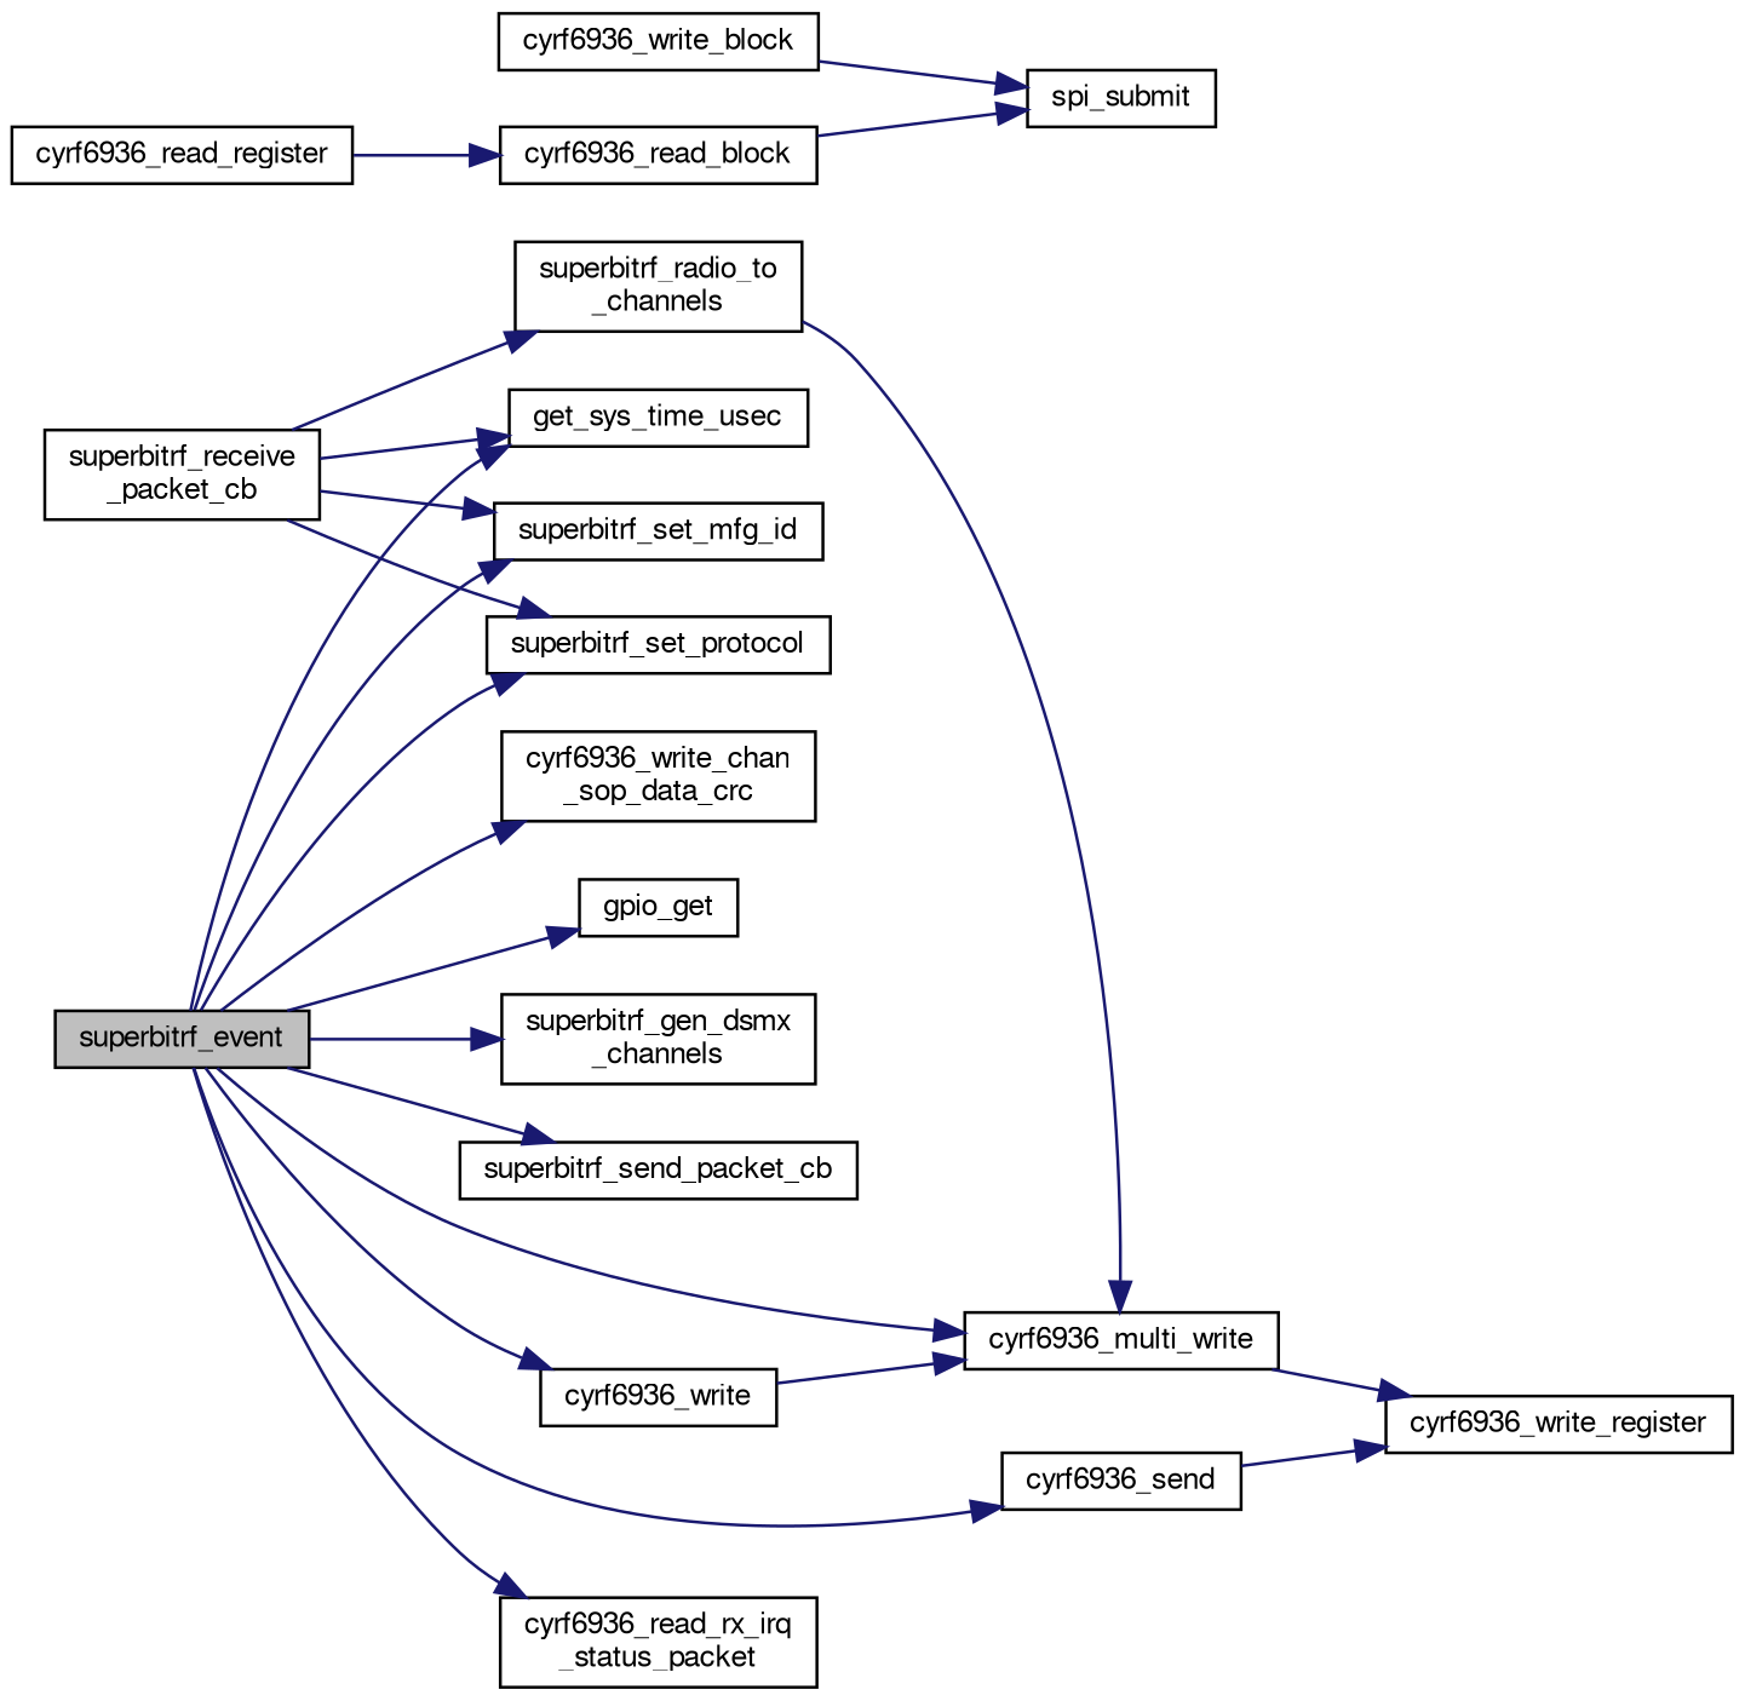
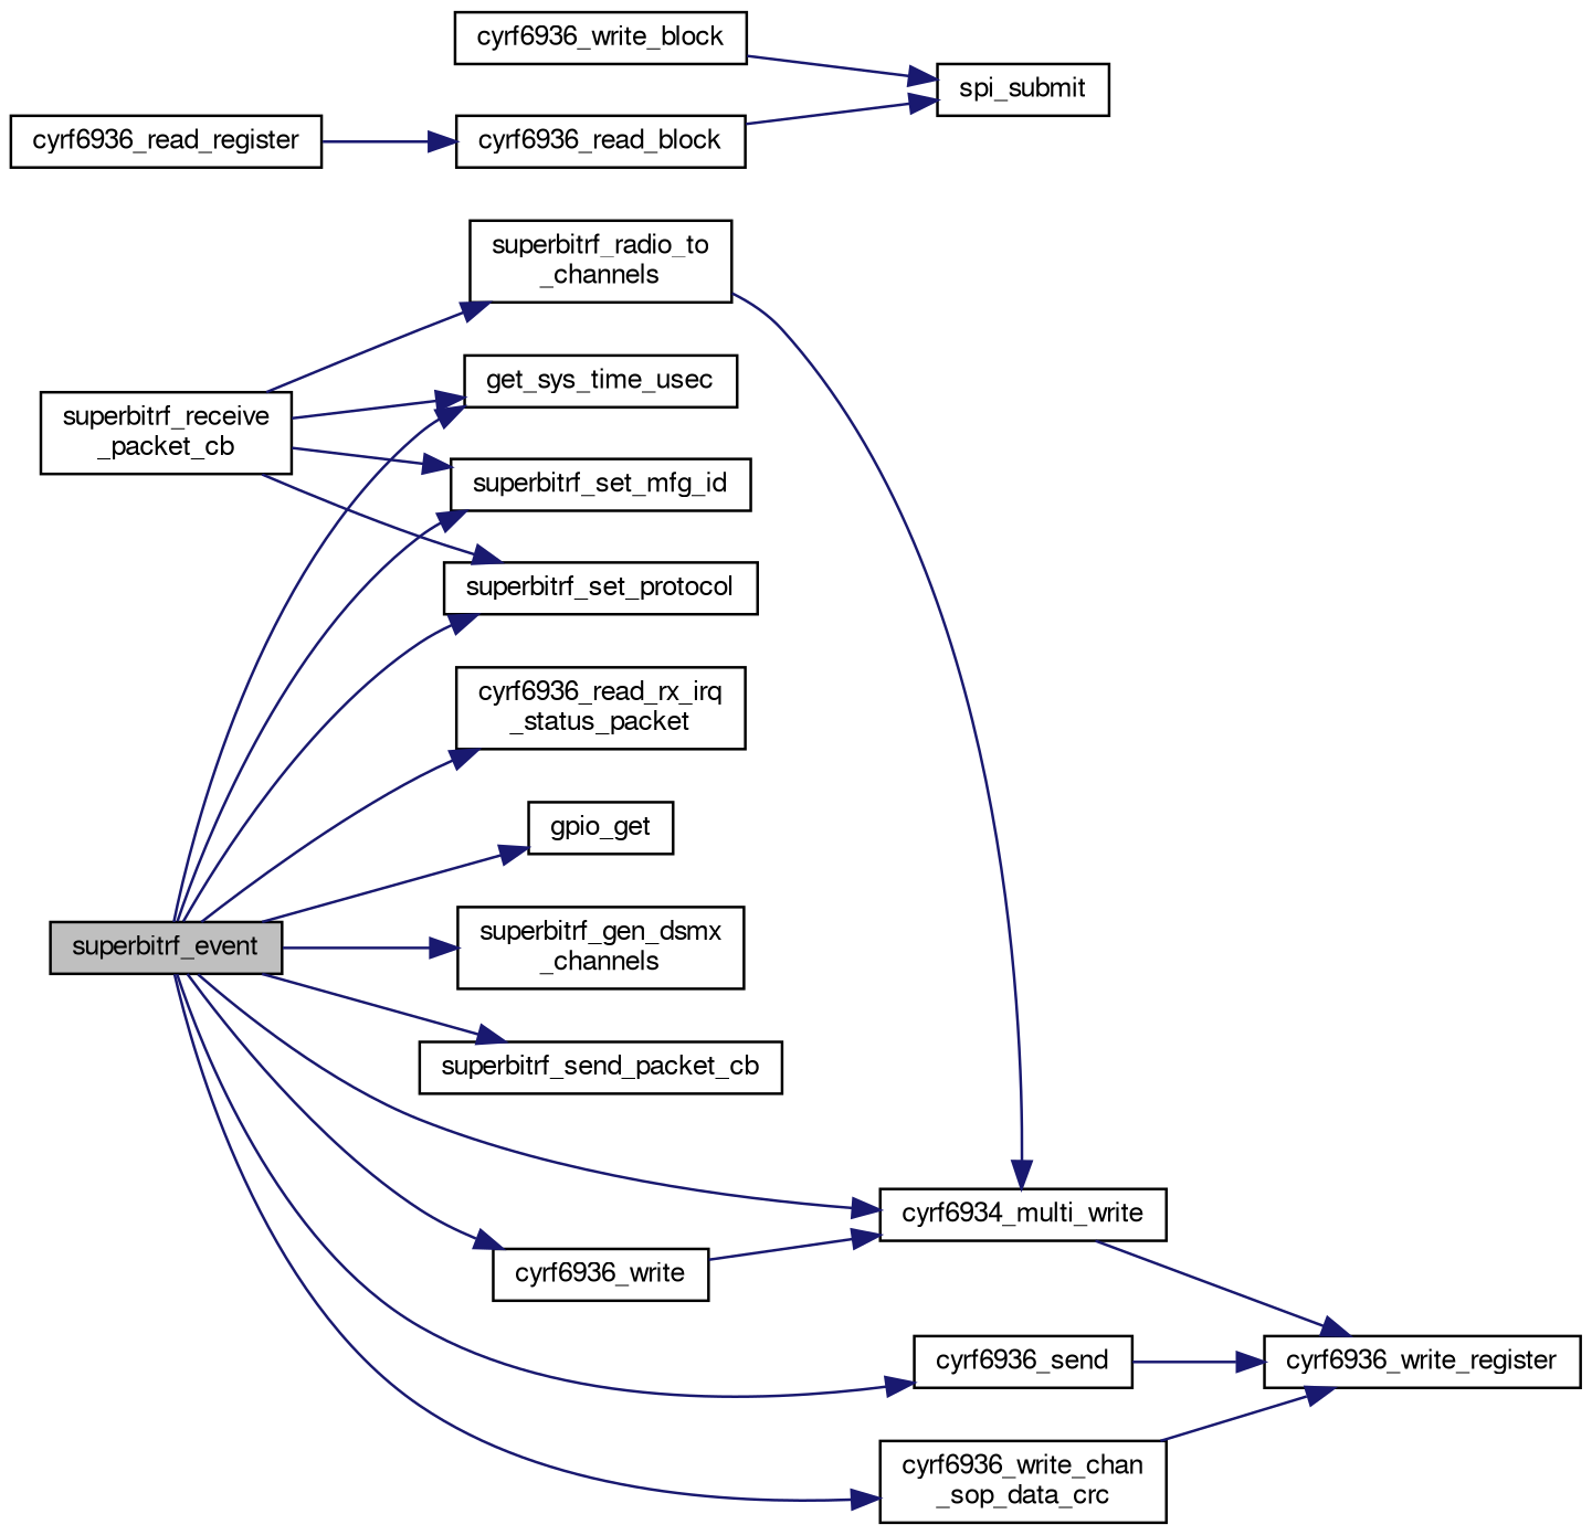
  digraph {
    rankdir=LR
    node [color=black fillcolor=white fontname=FreeSans fontsize=10 shape=record style=filled]
    edge [color=midnightblue fontname=FreeSans fontsize=10 labelfontname=FreeSans labelfontsize=10 style=solid]
    n1 [fillcolor=grey75 fontcolor=black height=0.2 label=superbitrf_event width=0.4]
-   n2 [height=0.2 label=cyrf6936_multi_write width=0.4]
+   n2 [height=0.2 label=cyrf6934_multi_write width=0.4]
    n3 [height=0.2 label="cyrf6936_read_rx_irq\l_status_packet" width=0.4]
    n4 [height=0.2 label=cyrf6936_send width=0.4]
    n5 [height=0.2 label=cyrf6936_write width=0.4]
    n6 [height=0.2 label="cyrf6936_write_chan\l_sop_data_crc" width=0.4]
    n7 [height=0.2 label=get_sys_time_usec width=0.4]
    n8 [height=0.2 label=gpio_get width=0.4]
    n9 [height=0.2 label="superbitrf_gen_dsmx\l_channels" width=0.4]
    n10 [height=0.2 label=superbitrf_set_mfg_id width=0.4]
    n11 [height=0.2 label=superbitrf_set_protocol width=0.4]
    n12 [height=0.2 label=superbitrf_send_packet_cb width=0.4]
    n13 [height=0.2 label=cyrf6936_write_register width=0.4]
    n14 [height=0.2 label="superbitrf_receive\l_packet_cb" width=0.4]
    n15 [height=0.2 label="superbitrf_radio_to\l_channels" width=0.4]
    n16 [height=0.2 label=cyrf6936_write_block width=0.4]
    n17 [height=0.2 label=spi_submit width=0.4]
    n18 [height=0.2 label=cyrf6936_read_register width=0.4]
    n19 [height=0.2 label=cyrf6936_read_block width=0.4]
    n1 -> n2
    n1 -> n3
    n1 -> n4
    n1 -> n5
    n1 -> n6
    n1 -> n7
    n1 -> n8
    n1 -> n9
    n1 -> n10
    n1 -> n11
    n1 -> n12
    n2 -> n13
    n4 -> n13
    n5 -> n2
+   n6 -> n13
    n14 -> n7
    n14 -> n10
    n14 -> n11
    n14 -> n15
    n15 -> n2
    n16 -> n17
    n18 -> n19
    n19 -> n17
  }
